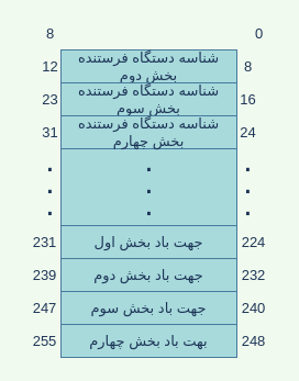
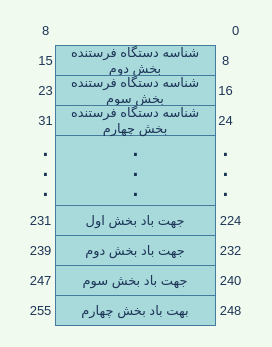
  <mxCell id="0" />
  <mxCell id="1" parent="0" />
  <mxCell id="2" value="" style="rounded=0;sketch=0;strokeColor=#457B9D;fillColor=#A8DADC;fontSize=30;fontColor=#1D3557;html=1;whiteSpace=wrap;" vertex="1" parent="1"><mxGeometry x="55" y="135" width="160" height="70" as="geometry" /></mxCell>
  <mxCell id="3" value="شناسه دستگاه فرستنده بخش دوم" style="rounded=0;whiteSpace=wrap;html=1;fillColor=#A8DADC;strokeColor=#457B9D;fontColor=#1D3557;fontSize=13;" vertex="1" parent="1"><mxGeometry x="55" y="45" width="160" height="30" as="geometry" /></mxCell>
  <mxCell id="4" value="شناسه دستگاه فرستنده بخش سوم" style="rounded=0;whiteSpace=wrap;html=1;fillColor=#A8DADC;strokeColor=#457B9D;fontColor=#1D3557;fontSize=13;" vertex="1" parent="1"><mxGeometry x="55" y="75" width="160" height="30" as="geometry" /></mxCell>
  <mxCell id="5" value="شناسه دستگاه فرستنده بخش چهارم" style="rounded=0;whiteSpace=wrap;html=1;fillColor=#A8DADC;strokeColor=#457B9D;fontColor=#1D3557;fontSize=13;" vertex="1" parent="1"><mxGeometry x="55" y="105" width="160" height="30" as="geometry" /></mxCell>
  <mxCell id="6" value="0" style="text;html=1;align=center;verticalAlign=middle;resizable=0;points=[];autosize=1;fontColor=#1D3557;fontSize=13;" vertex="1" parent="1"><mxGeometry x="225" y="20" width="20" height="20" as="geometry" /></mxCell>
- <mxCell id="7" value="12" style="text;html=1;align=center;verticalAlign=middle;resizable=0;points=[];autosize=1;fontColor=#1D3557;fontSize=13;" vertex="1" parent="1"><mxGeometry x="30" y="50" width="30" height="20" as="geometry" /></mxCell>
+ <mxCell id="7" value="15" style="text;html=1;align=center;verticalAlign=middle;resizable=0;points=[];autosize=1;fontColor=#1D3557;fontSize=13;" vertex="1" parent="1"><mxGeometry x="30" y="50" width="30" height="20" as="geometry" /></mxCell>
  <mxCell id="8" value="23" style="text;html=1;align=center;verticalAlign=middle;resizable=0;points=[];autosize=1;fontColor=#1D3557;fontSize=13;" vertex="1" parent="1"><mxGeometry x="30" y="80" width="30" height="20" as="geometry" /></mxCell>
  <mxCell id="9" value="31" style="text;html=1;align=center;verticalAlign=middle;resizable=0;points=[];autosize=1;fontColor=#1D3557;fontSize=13;" vertex="1" parent="1"><mxGeometry x="30" y="110" width="30" height="20" as="geometry" /></mxCell>
  <mxCell id="10" value="8" style="text;html=1;align=center;verticalAlign=middle;resizable=0;points=[];autosize=1;fontColor=#1D3557;fontSize=13;" vertex="1" parent="1"><mxGeometry x="215" y="50" width="20" height="20" as="geometry" /></mxCell>
  <mxCell id="11" value="16" style="text;html=1;align=center;verticalAlign=middle;resizable=0;points=[];autosize=1;fontColor=#1D3557;fontSize=13;" vertex="1" parent="1"><mxGeometry x="210" y="80" width="30" height="20" as="geometry" /></mxCell>
  <mxCell id="12" value="." style="text;html=1;align=center;verticalAlign=middle;resizable=0;points=[];autosize=1;fontColor=#1D3557;fontSize=30;" vertex="1" parent="1"><mxGeometry x="125" y="165" width="20" height="40" as="geometry" /></mxCell>
  <mxCell id="13" value="8" style="text;html=1;align=center;verticalAlign=middle;resizable=0;points=[];autosize=1;fontColor=#1D3557;fontSize=13;" vertex="1" parent="1"><mxGeometry x="35" y="20" width="20" height="20" as="geometry" /></mxCell>
  <mxCell id="14" value="جهت باد بخش اول" style="rounded=0;whiteSpace=wrap;html=1;fillColor=#A8DADC;strokeColor=#457B9D;fontColor=#1D3557;fontSize=13;" vertex="1" parent="1"><mxGeometry x="55" y="205" width="160" height="30" as="geometry" /></mxCell>
  <mxCell id="15" value="جهت باد بخش دوم" style="rounded=0;whiteSpace=wrap;html=1;fillColor=#A8DADC;strokeColor=#457B9D;fontColor=#1D3557;fontSize=13;" vertex="1" parent="1"><mxGeometry x="55" y="235" width="160" height="30" as="geometry" /></mxCell>
  <mxCell id="16" value="جهت باد بخش سوم" style="rounded=0;whiteSpace=wrap;html=1;fillColor=#A8DADC;strokeColor=#457B9D;fontColor=#1D3557;fontSize=13;" vertex="1" parent="1"><mxGeometry x="55" y="265" width="160" height="30" as="geometry" /></mxCell>
  <mxCell id="17" value="بهت باد بخش چهارم" style="rounded=0;whiteSpace=wrap;html=1;fillColor=#A8DADC;strokeColor=#457B9D;fontColor=#1D3557;fontSize=13;" vertex="1" parent="1"><mxGeometry x="55" y="295" width="160" height="30" as="geometry" /></mxCell>
  <mxCell id="18" value="224" style="text;html=1;align=center;verticalAlign=middle;resizable=0;points=[];autosize=1;fontColor=#1D3557;fontSize=13;" vertex="1" parent="1"><mxGeometry x="210" y="210" width="40" height="20" as="geometry" /></mxCell>
  <mxCell id="19" value="239" style="text;html=1;align=center;verticalAlign=middle;resizable=0;points=[];autosize=1;fontColor=#1D3557;fontSize=13;" vertex="1" parent="1"><mxGeometry x="20" y="240" width="40" height="20" as="geometry" /></mxCell>
  <mxCell id="20" value="247" style="text;html=1;align=center;verticalAlign=middle;resizable=0;points=[];autosize=1;fontColor=#1D3557;fontSize=13;" vertex="1" parent="1"><mxGeometry x="20" y="270" width="40" height="20" as="geometry" /></mxCell>
  <mxCell id="21" value="255" style="text;html=1;align=center;verticalAlign=middle;resizable=0;points=[];autosize=1;fontColor=#1D3557;fontSize=13;" vertex="1" parent="1"><mxGeometry x="20" y="300" width="40" height="20" as="geometry" /></mxCell>
  <mxCell id="22" value="232" style="text;html=1;align=center;verticalAlign=middle;resizable=0;points=[];autosize=1;fontColor=#1D3557;fontSize=13;" vertex="1" parent="1"><mxGeometry x="210" y="240" width="40" height="20" as="geometry" /></mxCell>
  <mxCell id="23" value="240" style="text;html=1;align=center;verticalAlign=middle;resizable=0;points=[];autosize=1;fontColor=#1D3557;fontSize=13;" vertex="1" parent="1"><mxGeometry x="210" y="270" width="40" height="20" as="geometry" /></mxCell>
  <mxCell id="24" value="&lt;span class=&quot;qv3Wpe&quot; id=&quot;cwos&quot;&gt;248&lt;/span&gt;" style="text;html=1;align=center;verticalAlign=middle;resizable=0;points=[];autosize=1;fontColor=#1D3557;fontSize=13;" vertex="1" parent="1"><mxGeometry x="210" y="300" width="40" height="20" as="geometry" /></mxCell>
  <mxCell id="25" value="231" style="text;html=1;align=center;verticalAlign=middle;resizable=0;points=[];autosize=1;fontColor=#1D3557;fontSize=13;" vertex="1" parent="1"><mxGeometry x="20" y="210" width="40" height="20" as="geometry" /></mxCell>
  <mxCell id="26" value="." style="text;html=1;align=center;verticalAlign=middle;resizable=0;points=[];autosize=1;fontColor=#1D3557;fontSize=30;" vertex="1" parent="1"><mxGeometry x="125" y="145" width="20" height="40" as="geometry" /></mxCell>
  <mxCell id="27" value="." style="text;html=1;align=center;verticalAlign=middle;resizable=0;points=[];autosize=1;fontColor=#1D3557;fontSize=30;" vertex="1" parent="1"><mxGeometry x="125" y="125" width="20" height="40" as="geometry" /></mxCell>
  <mxCell id="28" value="." style="text;html=1;align=center;verticalAlign=middle;resizable=0;points=[];autosize=1;fontColor=#1D3557;fontSize=30;" vertex="1" parent="1"><mxGeometry x="215" y="165" width="20" height="40" as="geometry" /></mxCell>
  <mxCell id="29" value="." style="text;html=1;align=center;verticalAlign=middle;resizable=0;points=[];autosize=1;fontColor=#1D3557;fontSize=30;" vertex="1" parent="1"><mxGeometry x="215" y="145" width="20" height="40" as="geometry" /></mxCell>
  <mxCell id="30" value="." style="text;html=1;align=center;verticalAlign=middle;resizable=0;points=[];autosize=1;fontColor=#1D3557;fontSize=30;" vertex="1" parent="1"><mxGeometry x="215" y="125" width="20" height="40" as="geometry" /></mxCell>
  <mxCell id="31" value="24" style="text;html=1;align=center;verticalAlign=middle;resizable=0;points=[];autosize=1;fontColor=#1D3557;fontSize=13;" vertex="1" parent="1"><mxGeometry x="210" y="110" width="30" height="20" as="geometry" /></mxCell>
  <mxCell id="32" value="." style="text;html=1;align=center;verticalAlign=middle;resizable=0;points=[];autosize=1;fontColor=#1D3557;fontSize=30;" vertex="1" parent="1"><mxGeometry x="35" y="165" width="20" height="40" as="geometry" /></mxCell>
  <mxCell id="33" value="." style="text;html=1;align=center;verticalAlign=middle;resizable=0;points=[];autosize=1;fontColor=#1D3557;fontSize=30;" vertex="1" parent="1"><mxGeometry x="35" y="145" width="20" height="40" as="geometry" /></mxCell>
  <mxCell id="34" value="." style="text;html=1;align=center;verticalAlign=middle;resizable=0;points=[];autosize=1;fontColor=#1D3557;fontSize=30;" vertex="1" parent="1"><mxGeometry x="35" y="125" width="20" height="40" as="geometry" /></mxCell>
